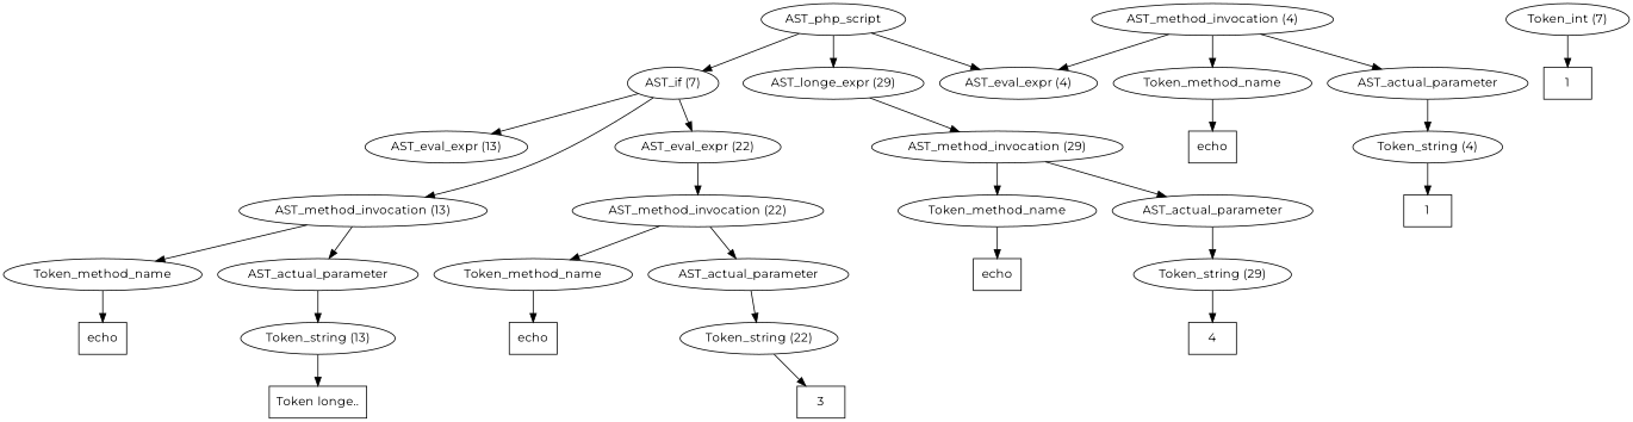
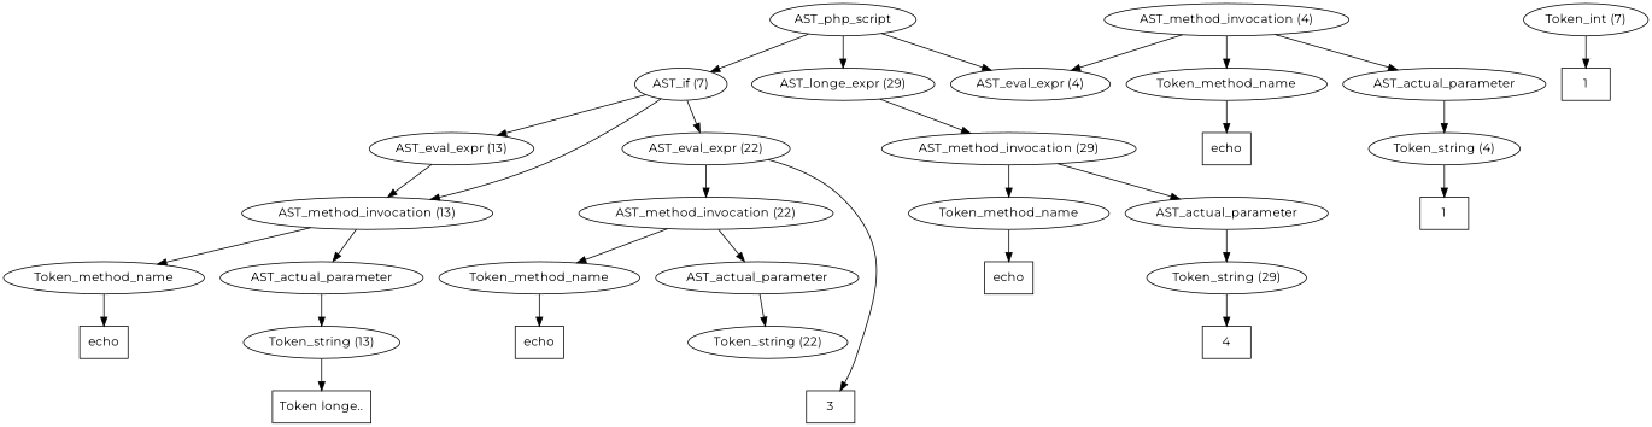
  digraph {
    fontname=Montserrat
    node [fontname=Montserrat]
    edge [fontname=Montserrat]
    n1 [label=AST_php_script]
    n2 [label="AST_eval_expr (4)"]
    n3 [label="AST_if (7)"]
    n4 [label="AST_longe_expr (29)"]
    n5 [label="AST_eval_expr (13)"]
    n6 [label="AST_eval_expr (22)"]
    n7 [label="AST_method_invocation (13)"]
    n8 [label="AST_method_invocation (29)"]
    n9 [label="AST_method_invocation (4)"]
    n10 [label=Token_method_name]
    n11 [label=AST_actual_parameter]
    n12 [label=echo shape=box]
    n13 [label="Token_string (4)"]
    n14 [label=1 shape=box]
    n15 [label="Token_int (7)"]
    n16 [label=1 shape=box]
    n17 [label="AST_method_invocation (22)"]
    n18 [label=Token_method_name]
    n19 [label=AST_actual_parameter]
    n20 [label=echo shape=box]
    n21 [label="Token_string (13)"]
    n22 [label="Token longe.." shape=box]
    n23 [label=Token_method_name]
    n24 [label=AST_actual_parameter]
    n25 [label=echo shape=box]
    n26 [label="Token_string (22)"]
    n27 [label=3 shape=box]
    n28 [label=Token_method_name]
    n29 [label=AST_actual_parameter]
    n30 [label=echo shape=box]
    n31 [label="Token_string (29)"]
    n32 [label=4 shape=box]
    n1 -> n2
    n1 -> n3
    n1 -> n4
    n3 -> n5
    n3 -> n6
    n3 -> n7
    n4 -> n8
+   n5 -> n7
    n6 -> n17
    n7 -> n18
    n7 -> n19
    n8 -> n28
    n8 -> n29
    n9 -> n2
    n9 -> n10
    n9 -> n11
    n10 -> n12
    n11 -> n13
    n13 -> n14
    n15 -> n16
    n17 -> n23
    n17 -> n24
    n18 -> n20
    n19 -> n21
    n21 -> n22
    n23 -> n25
    n24 -> n26
-   n26 -> n27
+   n6 -> n27
    n28 -> n30
    n29 -> n31
    n31 -> n32
  }
